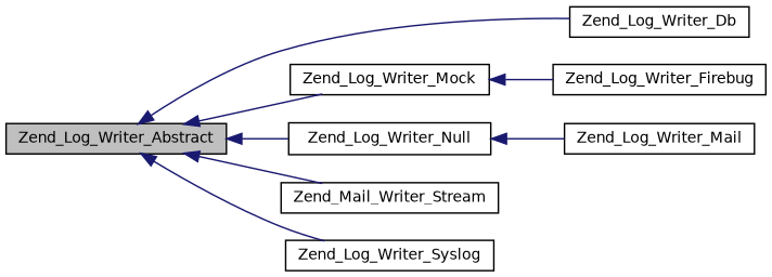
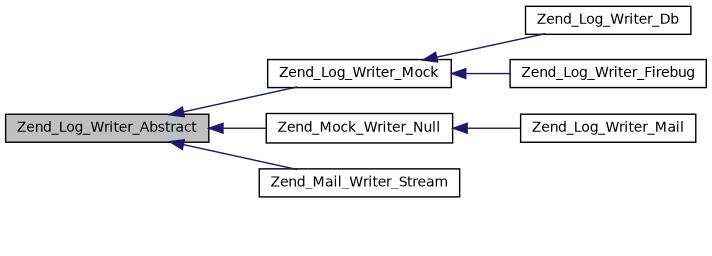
  digraph {
    rankdir=LR
    node [color=black fillcolor=white fontname=Helvetica fontsize=10 shape=record style=filled]
    edge [color=midnightblue dir=back fontname=Helvetica fontsize=10 labelfontname=Helvetica labelfontsize=10 style=solid]
    n1 [fillcolor=grey75 fontcolor=black height=0.2 label=Zend_Log_Writer_Abstract width=0.4]
    n2 [height=0.2 label=Zend_Log_Writer_Db width=0.4]
    n3 [height=0.2 label=Zend_Log_Writer_Mock width=0.4]
-   n4 [height=0.2 label=Zend_Log_Writer_Null width=0.4]
+   n4 [height=0.2 label=Zend_Mock_Writer_Null width=0.4]
    n5 [height=0.2 label=Zend_Mail_Writer_Stream width=0.4]
-   n6 [height=0.2 label=Zend_Log_Writer_Syslog width=0.4]
    n7 [height=0.2 label=Zend_Log_Writer_Firebug width=0.4]
    n8 [height=0.2 label=Zend_Log_Writer_Mail width=0.4]
-   n1 -> n2
+   n3 -> n2
    n1 -> n3
    n1 -> n4
    n1 -> n5
-   n1 -> n6
    n3 -> n7
    n4 -> n8
  }
